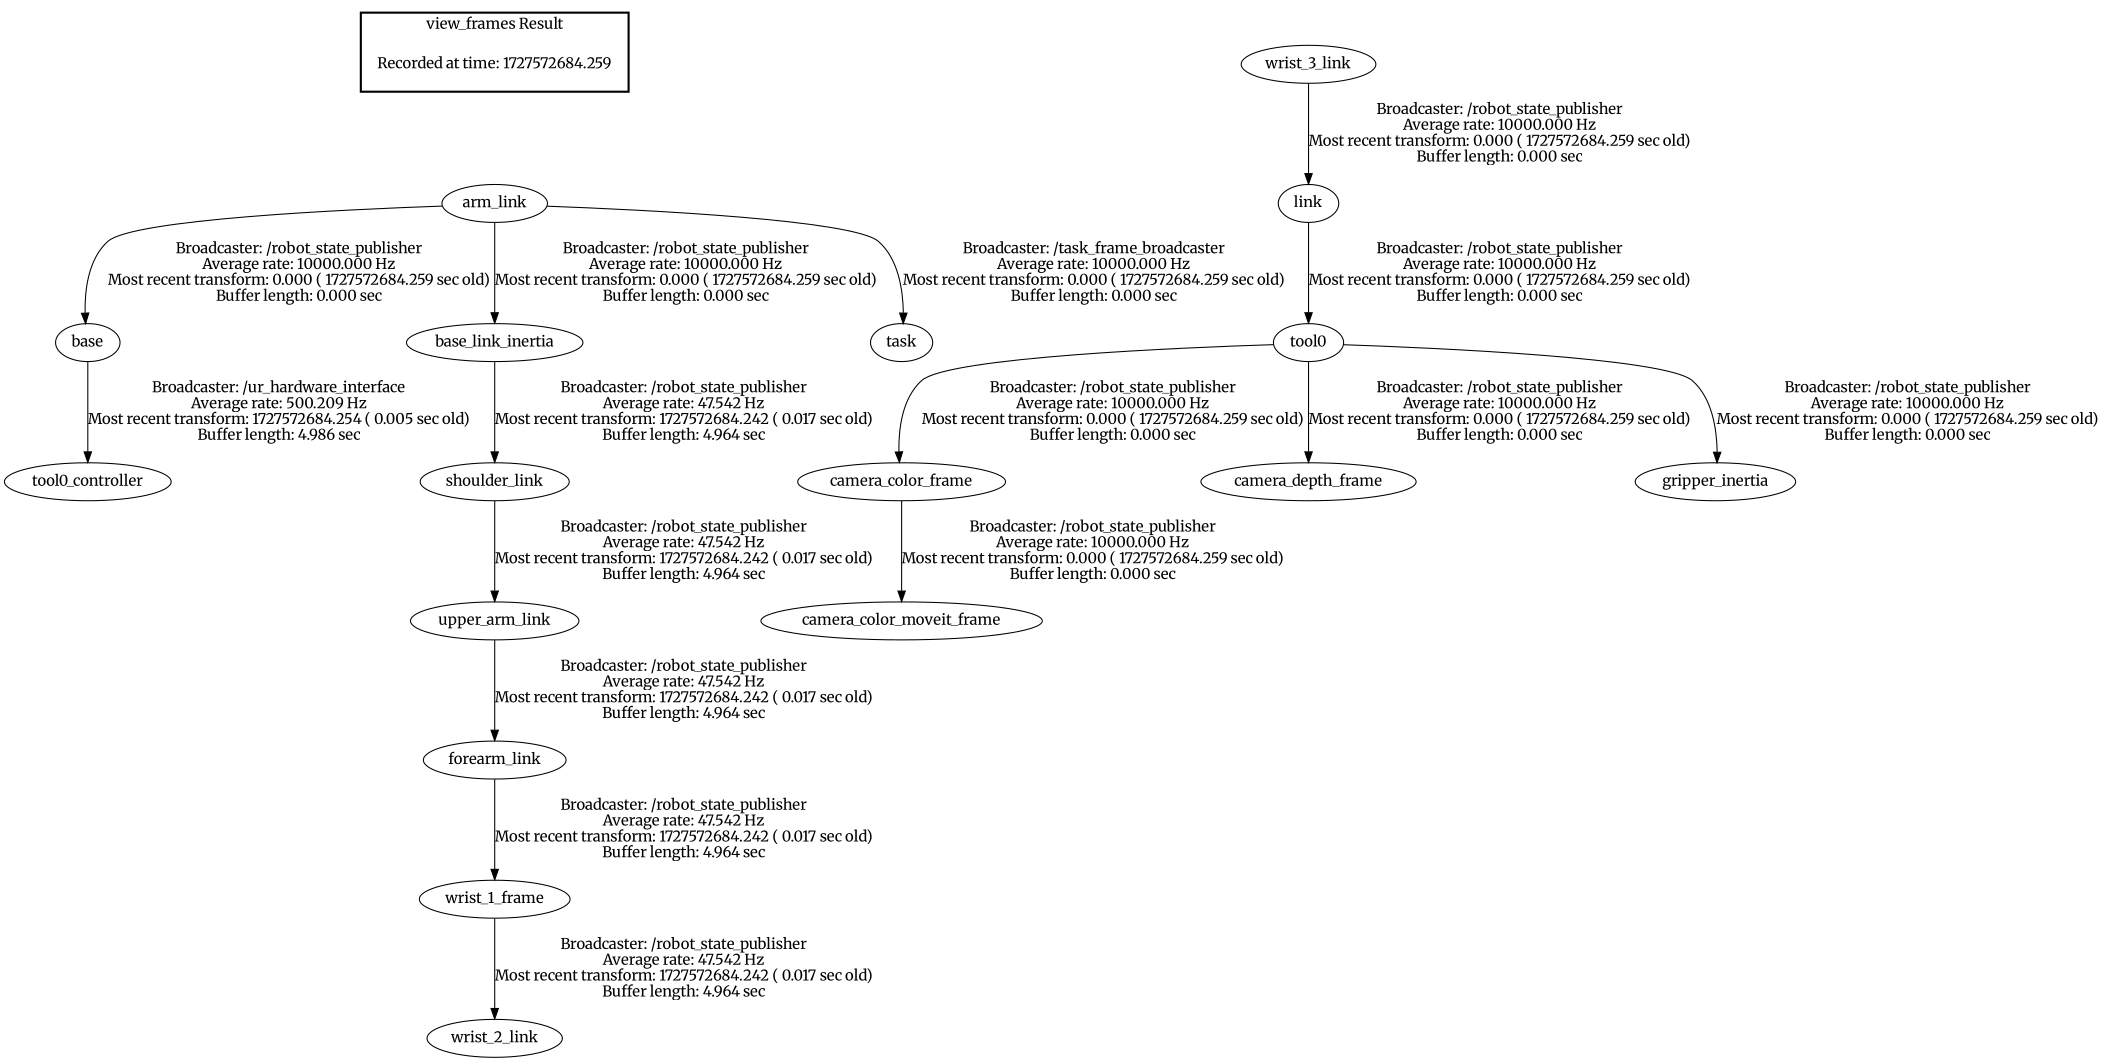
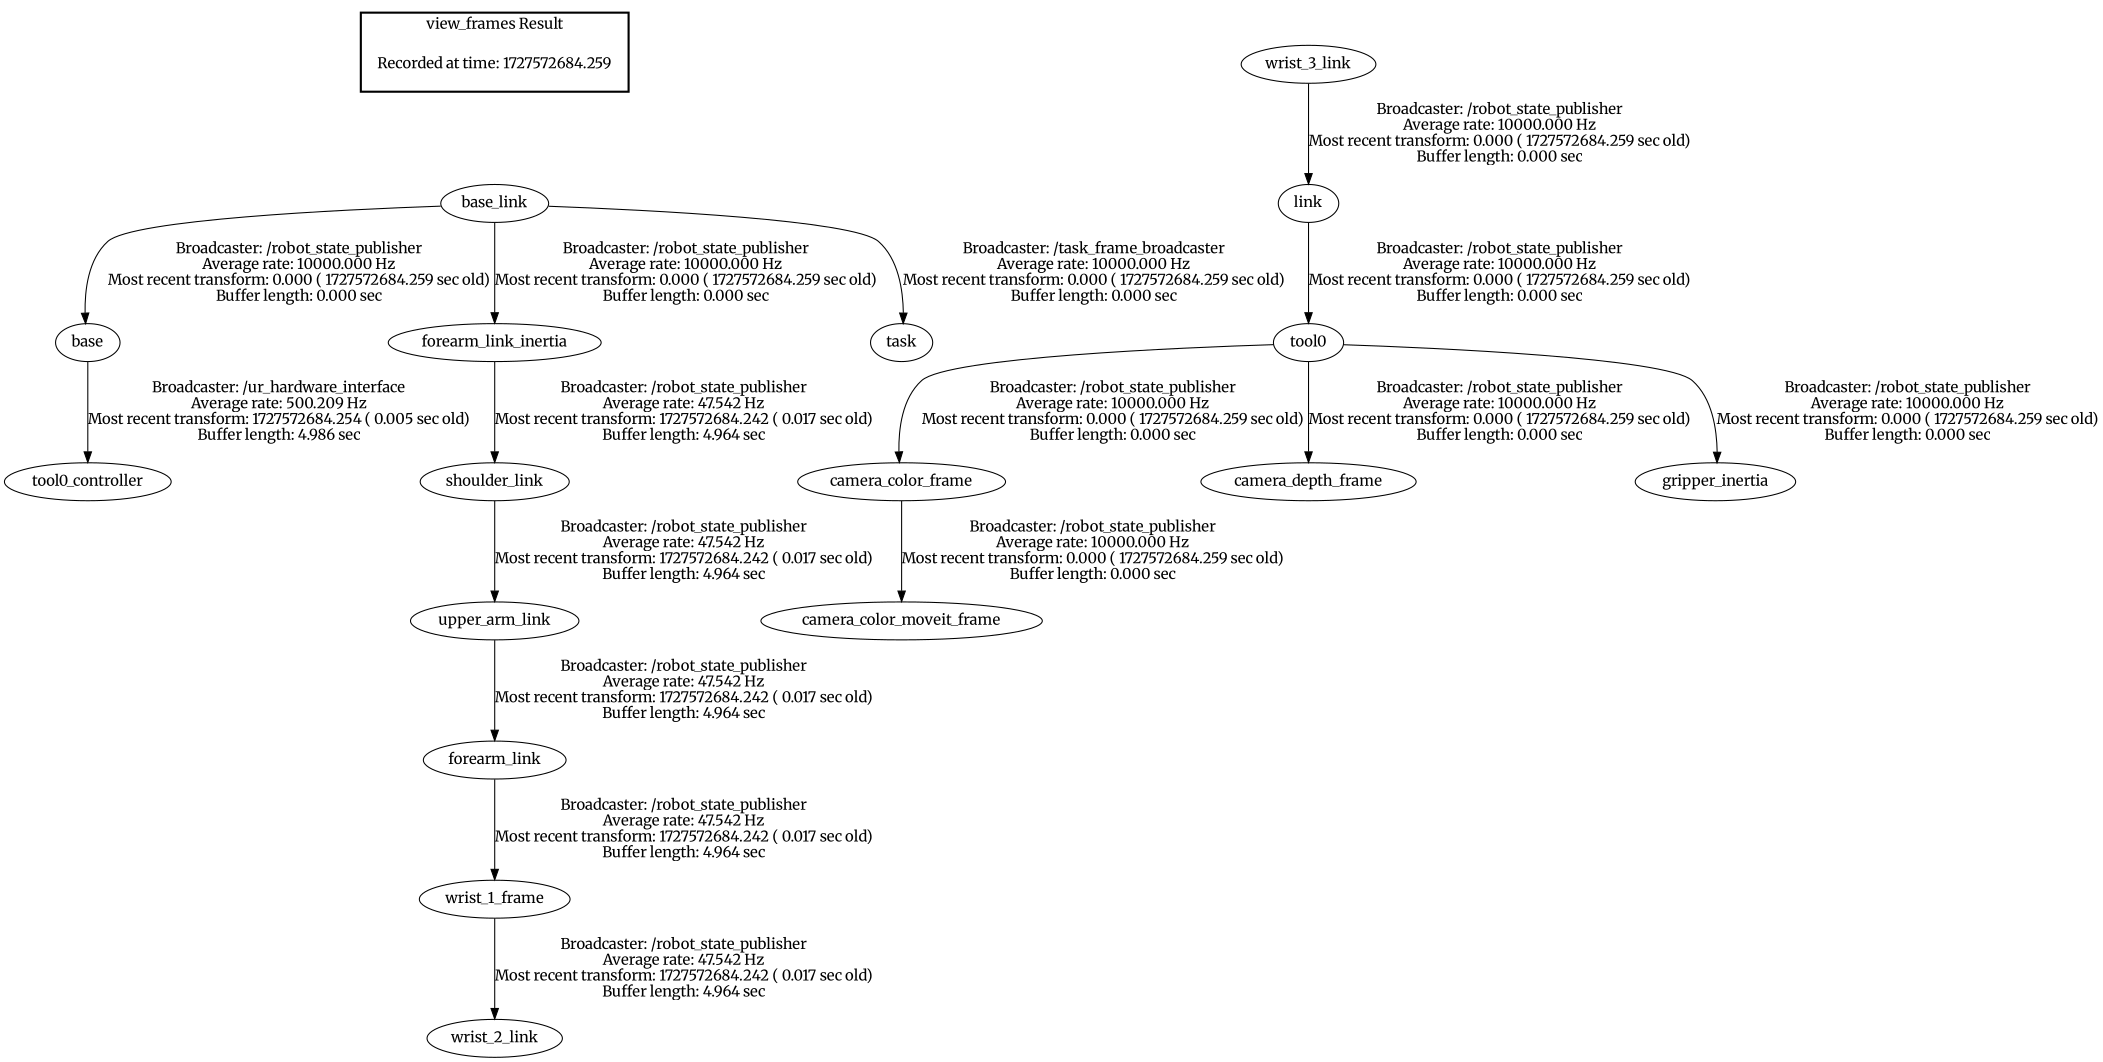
  digraph {
    fontname=Merriweather
    node [fontname=Merriweather]
    edge [fontname=Merriweather]
    "Recorded at time: 1727572684.259" [shape=plaintext]
-   base_link [label=arm_link]
+   base_link
    base
-   base_link_inertia
+   base_link_inertia [label=forearm_link_inertia]
    task
    tool0_controller
    shoulder_link
    upper_arm_link
    camera_color_frame
    camera_color_moveit_frame
    tool0
    camera_depth_frame
    n13 [label=gripper_inertia]
    n14 [label=link]
    wrist_3_link
    forearm_link
    n17 [label=wrist_1_frame]
    wrist_2_link
    subgraph cluster_1 {
      color=black
      label="view_frames Result"
      style=bold
      "Recorded at time: 1727572684.259"
    }
    "Recorded at time: 1727572684.259" -> base_link [style=invis]
    base_link -> base [label="Broadcaster: /robot_state_publisher\nAverage rate: 10000.000 Hz\nMost recent transform: 0.000 ( 1727572684.259 sec old)\nBuffer length: 0.000 sec\n"]
    base_link -> base_link_inertia [label="Broadcaster: /robot_state_publisher\nAverage rate: 10000.000 Hz\nMost recent transform: 0.000 ( 1727572684.259 sec old)\nBuffer length: 0.000 sec\n"]
    base_link -> task [label="Broadcaster: /task_frame_broadcaster\nAverage rate: 10000.000 Hz\nMost recent transform: 0.000 ( 1727572684.259 sec old)\nBuffer length: 0.000 sec\n"]
    base -> tool0_controller [label="Broadcaster: /ur_hardware_interface\nAverage rate: 500.209 Hz\nMost recent transform: 1727572684.254 ( 0.005 sec old)\nBuffer length: 4.986 sec\n"]
    base_link_inertia -> shoulder_link [label="Broadcaster: /robot_state_publisher\nAverage rate: 47.542 Hz\nMost recent transform: 1727572684.242 ( 0.017 sec old)\nBuffer length: 4.964 sec\n"]
    shoulder_link -> upper_arm_link [label="Broadcaster: /robot_state_publisher\nAverage rate: 47.542 Hz\nMost recent transform: 1727572684.242 ( 0.017 sec old)\nBuffer length: 4.964 sec\n"]
    upper_arm_link -> forearm_link [label="Broadcaster: /robot_state_publisher\nAverage rate: 47.542 Hz\nMost recent transform: 1727572684.242 ( 0.017 sec old)\nBuffer length: 4.964 sec\n"]
    camera_color_frame -> camera_color_moveit_frame [label="Broadcaster: /robot_state_publisher\nAverage rate: 10000.000 Hz\nMost recent transform: 0.000 ( 1727572684.259 sec old)\nBuffer length: 0.000 sec\n"]
    tool0 -> camera_color_frame [label="Broadcaster: /robot_state_publisher\nAverage rate: 10000.000 Hz\nMost recent transform: 0.000 ( 1727572684.259 sec old)\nBuffer length: 0.000 sec\n"]
    tool0 -> camera_depth_frame [label="Broadcaster: /robot_state_publisher\nAverage rate: 10000.000 Hz\nMost recent transform: 0.000 ( 1727572684.259 sec old)\nBuffer length: 0.000 sec\n"]
    tool0 -> n13 [label="Broadcaster: /robot_state_publisher\nAverage rate: 10000.000 Hz\nMost recent transform: 0.000 ( 1727572684.259 sec old)\nBuffer length: 0.000 sec\n"]
    n14 -> tool0 [label="Broadcaster: /robot_state_publisher\nAverage rate: 10000.000 Hz\nMost recent transform: 0.000 ( 1727572684.259 sec old)\nBuffer length: 0.000 sec\n"]
    wrist_3_link -> n14 [label="Broadcaster: /robot_state_publisher\nAverage rate: 10000.000 Hz\nMost recent transform: 0.000 ( 1727572684.259 sec old)\nBuffer length: 0.000 sec\n"]
    forearm_link -> n17 [label="Broadcaster: /robot_state_publisher\nAverage rate: 47.542 Hz\nMost recent transform: 1727572684.242 ( 0.017 sec old)\nBuffer length: 4.964 sec\n"]
    n17 -> wrist_2_link [label="Broadcaster: /robot_state_publisher\nAverage rate: 47.542 Hz\nMost recent transform: 1727572684.242 ( 0.017 sec old)\nBuffer length: 4.964 sec\n"]
  }
